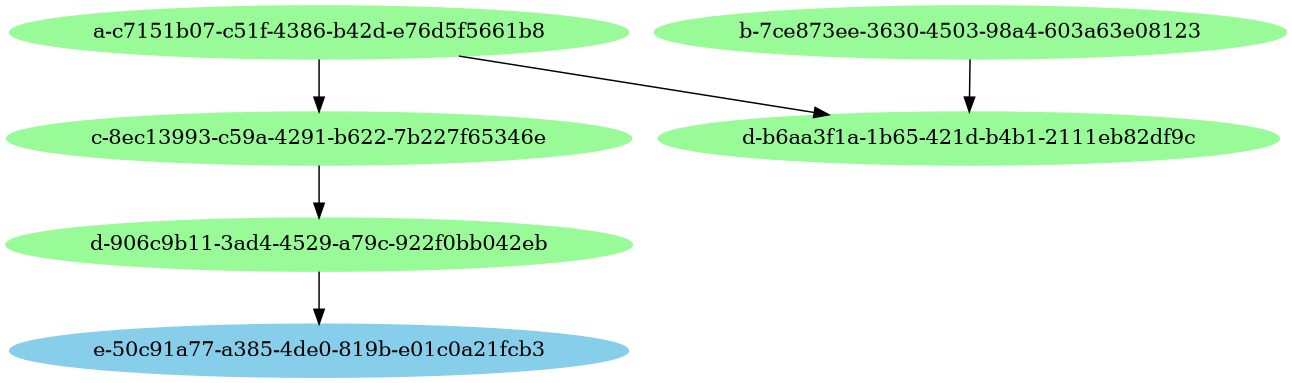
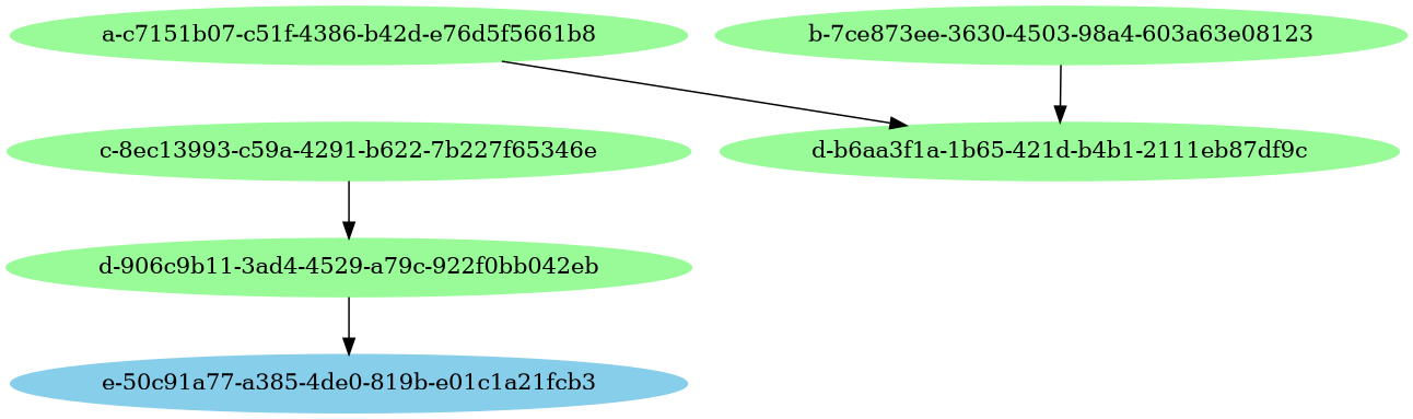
  digraph {
    node [color=palegreen style=filled]
    "a-c7151b07-c51f-4386-b42d-e76d5f5661b8"
    "c-8ec13993-c59a-4291-b622-7b227f65346e"
-   "d-b6aa3f1a-1b65-421d-b4b1-2111eb82df9c"
+   "d-b6aa3f1a-1b65-421d-b4b1-2111eb82df9c" [label="d-b6aa3f1a-1b65-421d-b4b1-2111eb87df9c"]
    "b-7ce873ee-3630-4503-98a4-603a63e08123"
    "d-906c9b11-3ad4-4529-a79c-922f0bb042eb"
-   "e-50c91a77-a385-4de0-819b-e01c0a21fcb3" [color=skyblue]
-   "a-c7151b07-c51f-4386-b42d-e76d5f5661b8" -> "c-8ec13993-c59a-4291-b622-7b227f65346e"
+   "e-50c91a77-a385-4de0-819b-e01c0a21fcb3" [color=skyblue label="e-50c91a77-a385-4de0-819b-e01c1a21fcb3"]
    "a-c7151b07-c51f-4386-b42d-e76d5f5661b8" -> "d-b6aa3f1a-1b65-421d-b4b1-2111eb82df9c"
    "c-8ec13993-c59a-4291-b622-7b227f65346e" -> "d-906c9b11-3ad4-4529-a79c-922f0bb042eb"
    "b-7ce873ee-3630-4503-98a4-603a63e08123" -> "d-b6aa3f1a-1b65-421d-b4b1-2111eb82df9c"
    "d-906c9b11-3ad4-4529-a79c-922f0bb042eb" -> "e-50c91a77-a385-4de0-819b-e01c0a21fcb3"
  }
